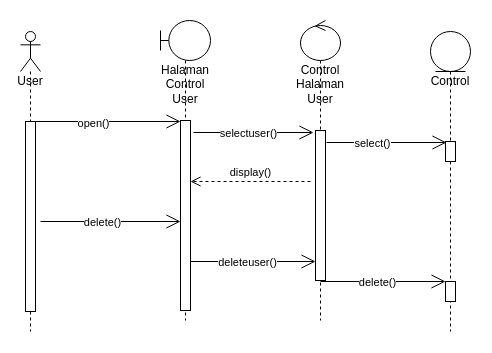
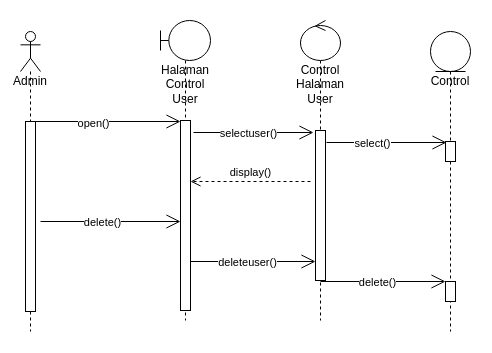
  <mxCell id="0" />
  <mxCell id="1" parent="0" />
- <mxCell id="2" value="User" style="shape=umlLifeline;participant=umlActor;perimeter=lifelinePerimeter;whiteSpace=wrap;html=1;container=1;collapsible=0;recursiveResize=0;verticalAlign=top;spacingTop=36;outlineConnect=0;" vertex="1" parent="1"><mxGeometry x="20" y="31" width="20" height="300" as="geometry" /></mxCell>
+ <mxCell id="2" value="Admin" style="shape=umlLifeline;participant=umlActor;perimeter=lifelinePerimeter;whiteSpace=wrap;html=1;container=1;collapsible=0;recursiveResize=0;verticalAlign=top;spacingTop=36;outlineConnect=0;" vertex="1" parent="1"><mxGeometry x="20" y="31" width="20" height="300" as="geometry" /></mxCell>
  <mxCell id="3" value="" style="html=1;points=[];perimeter=orthogonalPerimeter;" vertex="1" parent="2"><mxGeometry x="5" y="90" width="10" height="190" as="geometry" /></mxCell>
  <mxCell id="4" value="Halaman Control User" style="shape=umlLifeline;participant=umlBoundary;perimeter=lifelinePerimeter;whiteSpace=wrap;html=1;container=1;collapsible=0;recursiveResize=0;verticalAlign=top;spacingTop=36;outlineConnect=0;" vertex="1" parent="1"><mxGeometry x="160" y="20" width="50" height="300" as="geometry" /></mxCell>
  <mxCell id="5" value="" style="html=1;points=[];perimeter=orthogonalPerimeter;" vertex="1" parent="4"><mxGeometry x="20" y="100" width="10" height="190" as="geometry" /></mxCell>
  <mxCell id="6" value="Control Halaman User" style="shape=umlLifeline;participant=umlControl;perimeter=lifelinePerimeter;whiteSpace=wrap;html=1;container=1;collapsible=0;recursiveResize=0;verticalAlign=top;spacingTop=36;outlineConnect=0;" vertex="1" parent="1"><mxGeometry x="300" y="20" width="40" height="300" as="geometry" /></mxCell>
  <mxCell id="7" value="" style="html=1;points=[];perimeter=orthogonalPerimeter;" vertex="1" parent="6"><mxGeometry x="15" y="110" width="10" height="150" as="geometry" /></mxCell>
  <mxCell id="8" value="Control" style="shape=umlLifeline;participant=umlEntity;perimeter=lifelinePerimeter;whiteSpace=wrap;html=1;container=1;collapsible=0;recursiveResize=0;verticalAlign=top;spacingTop=36;outlineConnect=0;" vertex="1" parent="1"><mxGeometry x="430" y="31" width="40" height="300" as="geometry" /></mxCell>
  <mxCell id="9" value="" style="html=1;points=[];perimeter=orthogonalPerimeter;" vertex="1" parent="8"><mxGeometry x="15" y="250" width="10" height="20" as="geometry" /></mxCell>
  <mxCell id="10" value="" style="html=1;points=[];perimeter=orthogonalPerimeter;" vertex="1" parent="8"><mxGeometry x="15" y="110" width="10" height="20" as="geometry" /></mxCell>
  <mxCell id="11" value="" style="endArrow=open;endFill=1;endSize=12;html=1;rounded=0;" edge="1" parent="1"><mxGeometry width="160" relative="1" as="geometry"><mxPoint x="30" y="121" as="sourcePoint" /><mxPoint x="180" y="121" as="targetPoint" /></mxGeometry></mxCell>
  <mxCell id="12" value="open()" style="edgeLabel;html=1;align=center;verticalAlign=middle;resizable=0;points=[];" vertex="1" connectable="0" parent="11"><mxGeometry x="-0.173" y="-1" relative="1" as="geometry"><mxPoint as="offset" /></mxGeometry></mxCell>
  <mxCell id="13" value="" style="endArrow=open;endFill=1;endSize=12;html=1;rounded=0;" edge="1" parent="1"><mxGeometry width="160" relative="1" as="geometry"><mxPoint x="40" y="221" as="sourcePoint" /><mxPoint x="180" y="221" as="targetPoint" /></mxGeometry></mxCell>
  <mxCell id="14" value="delete()" style="edgeLabel;html=1;align=center;verticalAlign=middle;resizable=0;points=[];" vertex="1" connectable="0" parent="13"><mxGeometry x="-0.343" y="1" relative="1" as="geometry"><mxPoint x="15" y="1" as="offset" /></mxGeometry></mxCell>
  <mxCell id="15" value="" style="endArrow=open;endFill=1;endSize=12;html=1;rounded=0;" edge="1" parent="1"><mxGeometry width="160" relative="1" as="geometry"><mxPoint x="193" y="132" as="sourcePoint" /><mxPoint x="313" y="132" as="targetPoint" /><Array as="points"><mxPoint x="273" y="132" /></Array></mxGeometry></mxCell>
  <mxCell id="16" value="selectuser()" style="edgeLabel;html=1;align=center;verticalAlign=middle;resizable=0;points=[];" vertex="1" connectable="0" parent="15"><mxGeometry x="-0.343" y="1" relative="1" as="geometry"><mxPoint x="15" y="1" as="offset" /></mxGeometry></mxCell>
  <mxCell id="17" value="" style="endArrow=open;endFill=1;endSize=12;html=1;rounded=0;" edge="1" parent="1"><mxGeometry width="160" relative="1" as="geometry"><mxPoint x="326" y="142" as="sourcePoint" /><mxPoint x="446" y="142" as="targetPoint" /><Array as="points" /></mxGeometry></mxCell>
  <mxCell id="18" value="select()" style="edgeLabel;html=1;align=center;verticalAlign=middle;resizable=0;points=[];" vertex="1" connectable="0" parent="17"><mxGeometry x="-0.25" y="1" relative="1" as="geometry"><mxPoint y="1" as="offset" /></mxGeometry></mxCell>
  <mxCell id="19" value="display()" style="html=1;verticalAlign=bottom;endArrow=open;dashed=1;endSize=8;rounded=0;" edge="1" parent="1" target="5"><mxGeometry relative="1" as="geometry"><mxPoint x="310" y="181" as="sourcePoint" /><mxPoint x="240" y="180.5" as="targetPoint" /></mxGeometry></mxCell>
  <mxCell id="20" value="" style="endArrow=open;endFill=1;endSize=12;html=1;rounded=0;" edge="1" parent="1"><mxGeometry width="160" relative="1" as="geometry"><mxPoint x="190" y="261" as="sourcePoint" /><mxPoint x="315" y="261" as="targetPoint" /></mxGeometry></mxCell>
  <mxCell id="21" value="deleteuser()" style="edgeLabel;html=1;align=center;verticalAlign=middle;resizable=0;points=[];" vertex="1" connectable="0" parent="20"><mxGeometry x="-0.343" y="1" relative="1" as="geometry"><mxPoint x="15" y="1" as="offset" /></mxGeometry></mxCell>
  <mxCell id="22" value="" style="endArrow=open;endFill=1;endSize=12;html=1;rounded=0;" edge="1" parent="1"><mxGeometry width="160" relative="1" as="geometry"><mxPoint x="320" y="281" as="sourcePoint" /><mxPoint x="445" y="281" as="targetPoint" /></mxGeometry></mxCell>
  <mxCell id="23" value="delete()" style="edgeLabel;html=1;align=center;verticalAlign=middle;resizable=0;points=[];" vertex="1" connectable="0" parent="22"><mxGeometry x="-0.343" y="1" relative="1" as="geometry"><mxPoint x="15" y="1" as="offset" /></mxGeometry></mxCell>
